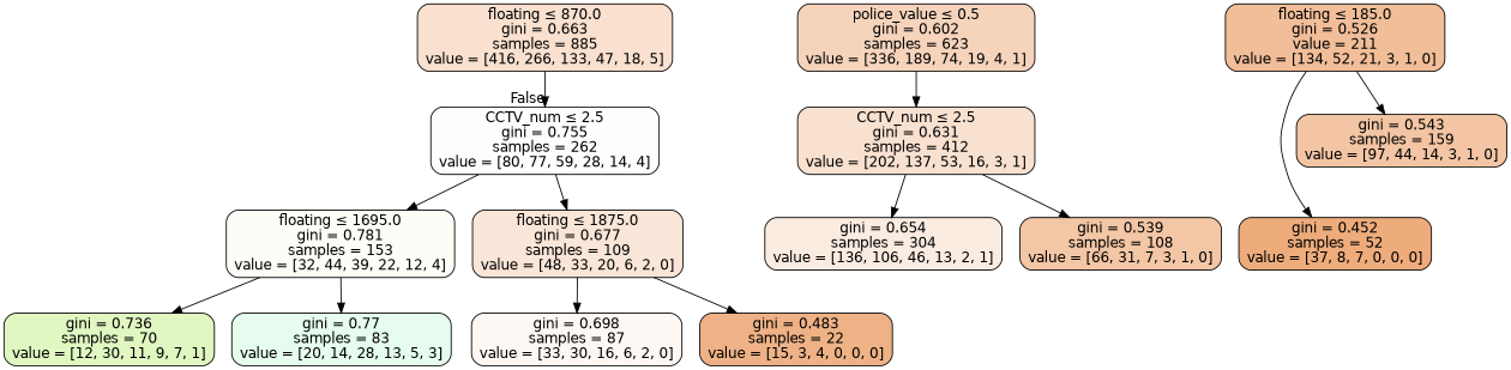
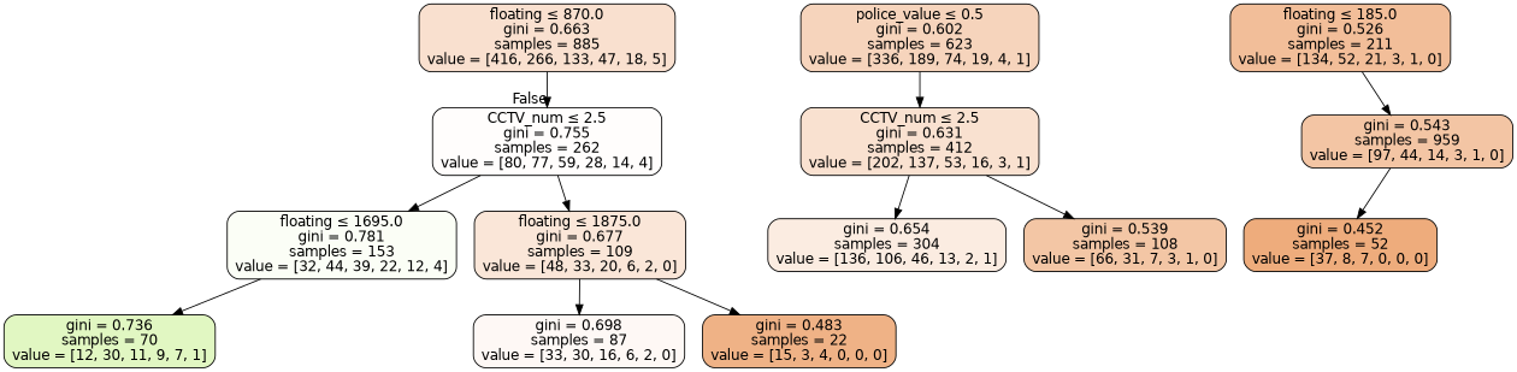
  digraph {
    node [color=black fontname=helvetica shape=box style="filled, rounded"]
    edge [fontname=helvetica]
    n1 [fillcolor="#f9e0cf" label=<floating &le; 870.0<br/>gini = 0.663<br/>samples = 885<br/>value = [416, 266, 133, 47, 18, 5]>]
    n2 [fillcolor="#fffdfc" label=<CCTV_num &le; 2.5<br/>gini = 0.755<br/>samples = 262<br/>value = [80, 77, 59, 28, 14, 4]>]
    n3 [fillcolor="#f6d4bc" label=<police_value &le; 0.5<br/>gini = 0.602<br/>samples = 623<br/>value = [336, 189, 74, 19, 4, 1]>]
    n4 [fillcolor="#f9e1d0" label=<CCTV_num &le; 2.5<br/>gini = 0.631<br/>samples = 412<br/>value = [202, 137, 53, 16, 3, 1]>]
    n5 [fillcolor="#fbfef6" label=<floating &le; 1695.0<br/>gini = 0.781<br/>samples = 153<br/>value = [32, 44, 39, 22, 12, 4]>]
    n6 [fillcolor="#fae6d8" label=<floating &le; 1875.0<br/>gini = 0.677<br/>samples = 109<br/>value = [48, 33, 20, 6, 2, 0]>]
    n7 [fillcolor="#fbece1" label=<gini = 0.654<br/>samples = 304<br/>value = [136, 106, 46, 13, 2, 1]>]
    n8 [fillcolor="#f3c6a5" label=<gini = 0.539<br/>samples = 108<br/>value = [66, 31, 7, 3, 1, 0]>]
-   n9 [fillcolor="#f2be99" label=<floating &le; 185.0<br/>gini = 0.526<br/>value = 211<br/>value = [134, 52, 21, 3, 1, 0]>]
+   n9 [fillcolor="#f2be99" label=<floating &le; 185.0<br/>gini = 0.526<br/>samples = 211<br/>value = [134, 52, 21, 3, 1, 0]>]
    n10 [fillcolor="#eeac7c" label=<gini = 0.452<br/>samples = 52<br/>value = [37, 8, 7, 0, 0, 0]>]
-   n11 [fillcolor="#f3c5a4" label=<gini = 0.543<br/>samples = 159<br/>value = [97, 44, 14, 3, 1, 0]>]
+   n11 [fillcolor="#f3c5a4" label=<gini = 0.543<br/>samples = 959<br/>value = [97, 44, 14, 3, 1, 0]>]
    n12 [fillcolor="#e1f7c2" label=<gini = 0.736<br/>samples = 70<br/>value = [12, 30, 11, 9, 7, 1]>]
-   n13 [fillcolor="#e6fcef" label=<gini = 0.77<br/>samples = 83<br/>value = [20, 14, 28, 13, 5, 3]>]
    n14 [fillcolor="#fef8f5" label=<gini = 0.698<br/>samples = 87<br/>value = [33, 30, 16, 6, 2, 0]>]
    n15 [fillcolor="#efb286" label=<gini = 0.483<br/>samples = 22<br/>value = [15, 3, 4, 0, 0, 0]>]
    n1 -> n2 [headlabel=False labelangle=-45 labeldistance=2.5]
    n2 -> n5
    n2 -> n6
    n3 -> n4
    n4 -> n7
    n4 -> n8
    n5 -> n12
-   n5 -> n13
    n6 -> n14
    n6 -> n15
-   n9 -> n10
+   n11 -> n10
    n9 -> n11
  }
